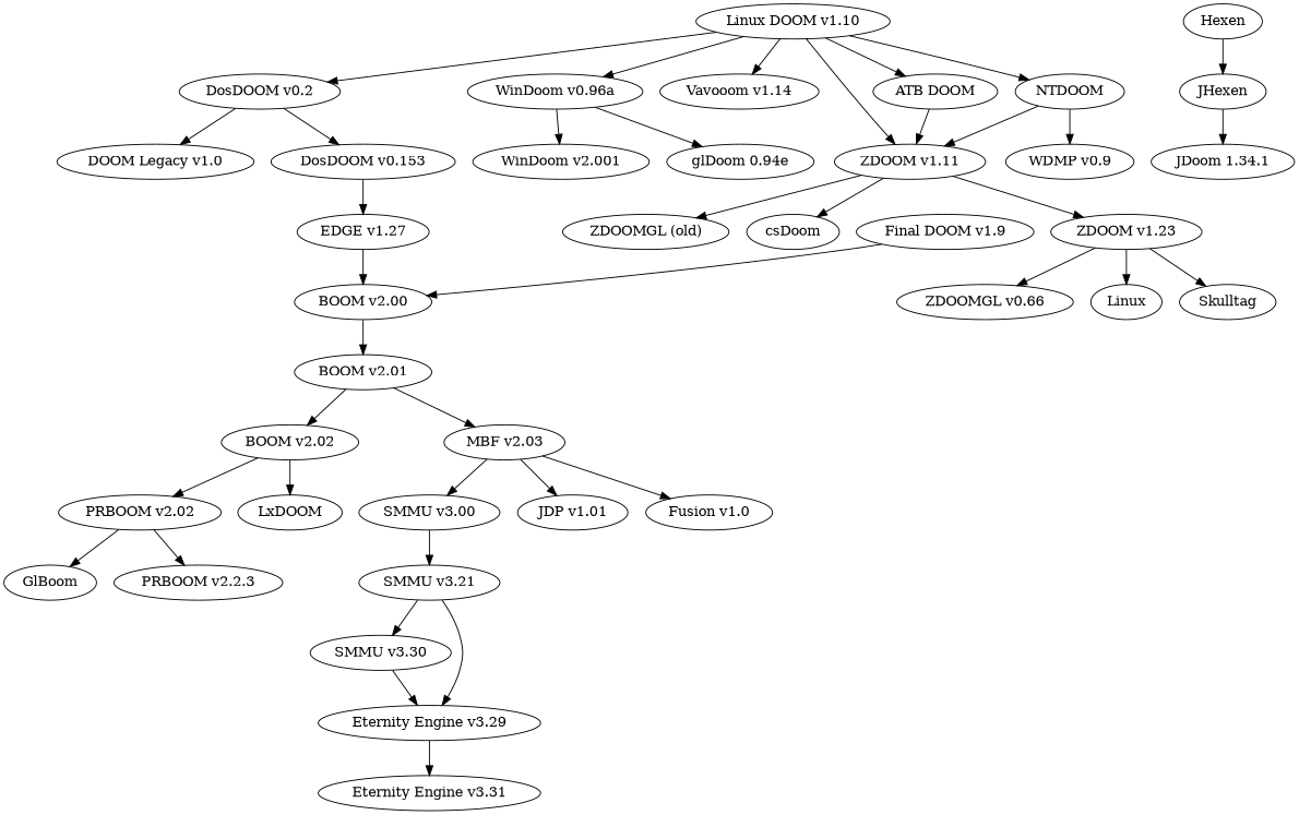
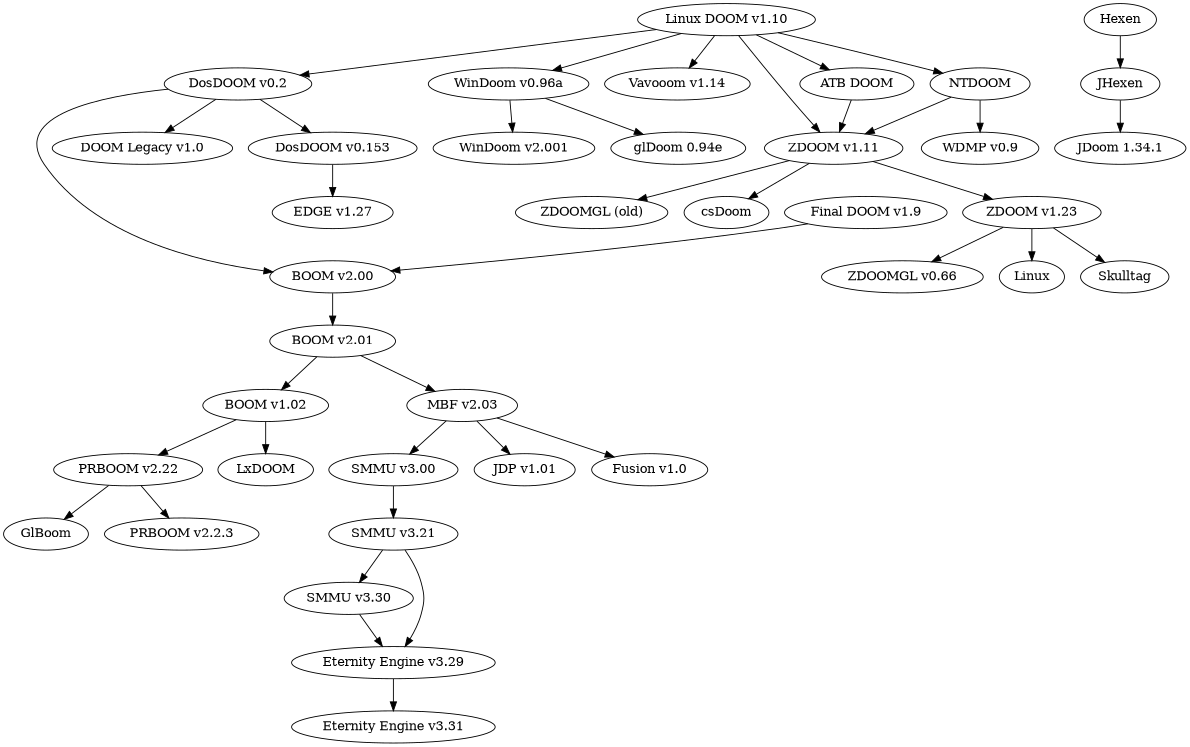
  digraph {
    "Linux DOOM v1.10"
    "DosDOOM v0.2"
    "WinDoom v0.96a"
    "Vavooom v1.14"
    "ZDOOM v1.11"
    "ATB DOOM"
    NTDOOM
    "BOOM v2.00"
    "DOOM Legacy v1.0"
    n10 [label="DosDOOM v0.153"]
    "WinDoom v2.001"
    "glDoom 0.94e"
    "ZDOOMGL (old)"
    csDoom
    "ZDOOM v1.23"
    "WDMP v0.9"
    "BOOM v2.01"
    "EDGE v1.27"
    "ZDOOMGL v0.66"
    n20 [label=Linux]
    Skulltag
    "Final DOOM v1.9"
-   "BOOM v2.02"
+   "BOOM v2.02" [label="BOOM v1.02"]
    "MBF v2.03"
-   "PRBOOM v2.02"
+   "PRBOOM v2.02" [label="PRBOOM v2.22"]
    LxDOOM
    "SMMU v3.00"
    "JDP v1.01"
    "Fusion v1.0"
    GlBoom
    "PRBOOM v2.2.3"
    "SMMU v3.21"
    "SMMU v3.30"
    "Eternity Engine v3.29"
    "Eternity Engine v3.31"
    Hexen
    JHexen
    n38 [label="JDoom 1.34.1"]
    "Linux DOOM v1.10" -> "DosDOOM v0.2"
    "Linux DOOM v1.10" -> "WinDoom v0.96a"
    "Linux DOOM v1.10" -> "Vavooom v1.14"
    "Linux DOOM v1.10" -> "ZDOOM v1.11"
    "Linux DOOM v1.10" -> "ATB DOOM"
    "Linux DOOM v1.10" -> NTDOOM
-   "EDGE v1.27" -> "BOOM v2.00"
+   "DosDOOM v0.2" -> "BOOM v2.00"
    "DosDOOM v0.2" -> "DOOM Legacy v1.0"
    "DosDOOM v0.2" -> n10
    "WinDoom v0.96a" -> "WinDoom v2.001"
    "WinDoom v0.96a" -> "glDoom 0.94e"
    "ZDOOM v1.11" -> "ZDOOMGL (old)"
    "ZDOOM v1.11" -> csDoom
    "ZDOOM v1.11" -> "ZDOOM v1.23"
    "ATB DOOM" -> "ZDOOM v1.11"
    NTDOOM -> "ZDOOM v1.11"
    NTDOOM -> "WDMP v0.9"
    "BOOM v2.00" -> "BOOM v2.01"
    n10 -> "EDGE v1.27"
    "ZDOOM v1.23" -> "ZDOOMGL v0.66"
    "ZDOOM v1.23" -> n20
    "ZDOOM v1.23" -> Skulltag
    "BOOM v2.01" -> "BOOM v2.02"
    "BOOM v2.01" -> "MBF v2.03"
    "Final DOOM v1.9" -> "BOOM v2.00"
    "BOOM v2.02" -> "PRBOOM v2.02"
    "BOOM v2.02" -> LxDOOM
    "MBF v2.03" -> "SMMU v3.00"
    "MBF v2.03" -> "JDP v1.01"
    "MBF v2.03" -> "Fusion v1.0"
    "PRBOOM v2.02" -> GlBoom
    "PRBOOM v2.02" -> "PRBOOM v2.2.3"
    "SMMU v3.00" -> "SMMU v3.21"
    "SMMU v3.21" -> "SMMU v3.30"
    "SMMU v3.21" -> "Eternity Engine v3.29"
    "SMMU v3.30" -> "Eternity Engine v3.29"
    "Eternity Engine v3.29" -> "Eternity Engine v3.31"
    Hexen -> JHexen
    JHexen -> n38
  }
